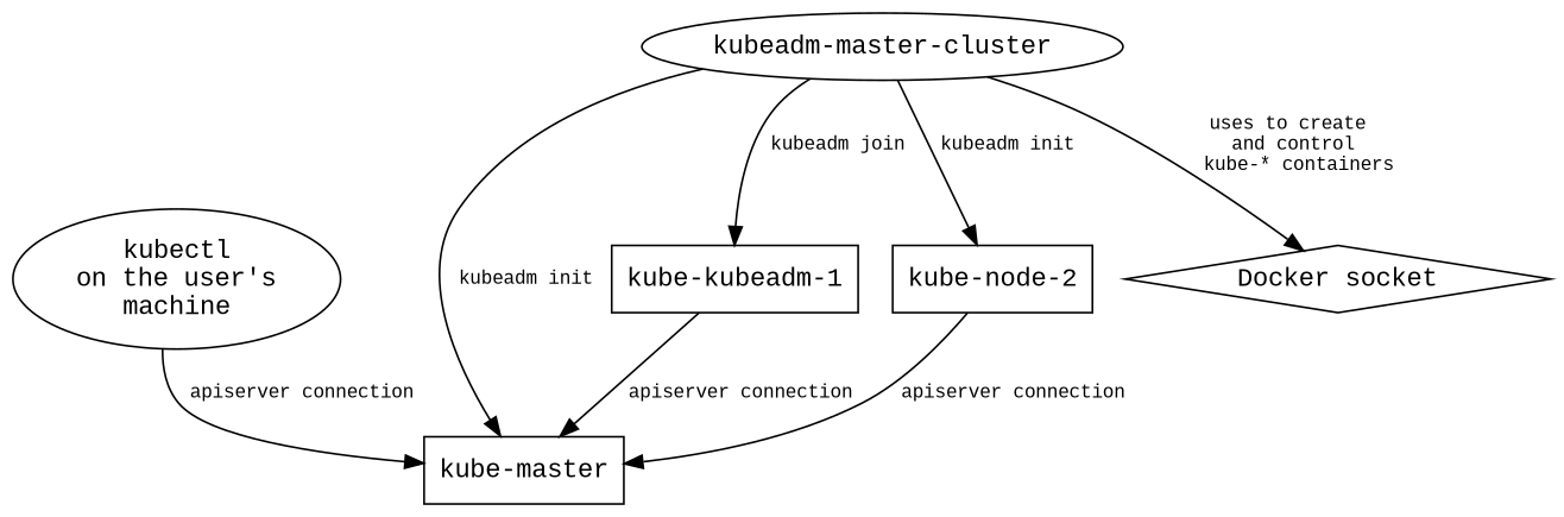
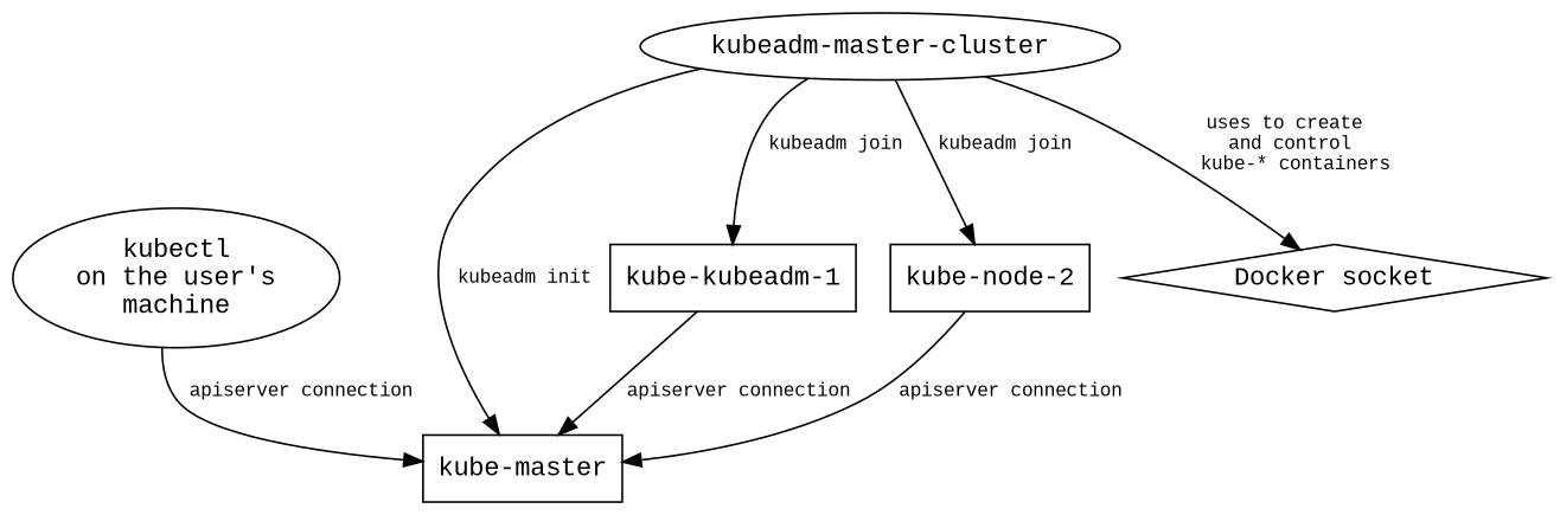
  digraph {
    compound=true
    fontname="Liberation Mono"
    node [fontname="Liberation Mono" shape=rectangle]
    edge [fontname="Liberation Mono" fontsize=10]
    n1 [label="kubectl\non the user's\nmachine" shape=""]
    n2 [label="kube-master"]
    n3 [label="kube-kubeadm-1"]
    n4 [label="kube-node-2"]
    n5 [label="Docker socket" shape=diamond]
    n6 [label="kubeadm-master-cluster" shape=""]
    n1 -> n2 [label=" apiserver connection"]
    n3 -> n2 [label=" apiserver connection"]
    n4 -> n2 [label=" apiserver connection"]
    n6 -> n2 [label="kubeadm init"]
    n6 -> n3 [label="kubeadm join"]
-   n6 -> n4 [label="kubeadm init"]
+   n6 -> n4 [label="kubeadm join"]
    n6 -> n5 [label="uses to create \nand control\n kube-* containers"]
  }
